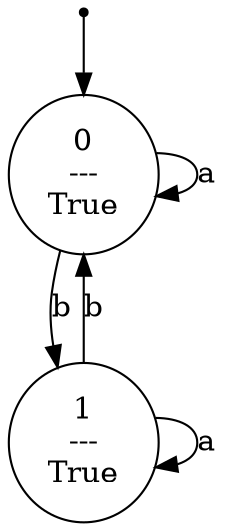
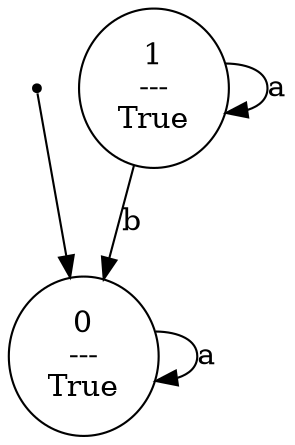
  digraph {
    0 [shape=point]
    n2 [label="0\n---\nTrue"]
    n3 [label="1\n---\nTrue"]
    0 -> n2
    n2 -> n2 [label=a]
-   n2 -> n3 [label=b]
    n3 -> n2 [label=b]
    n3 -> n3 [label=a]
  }
